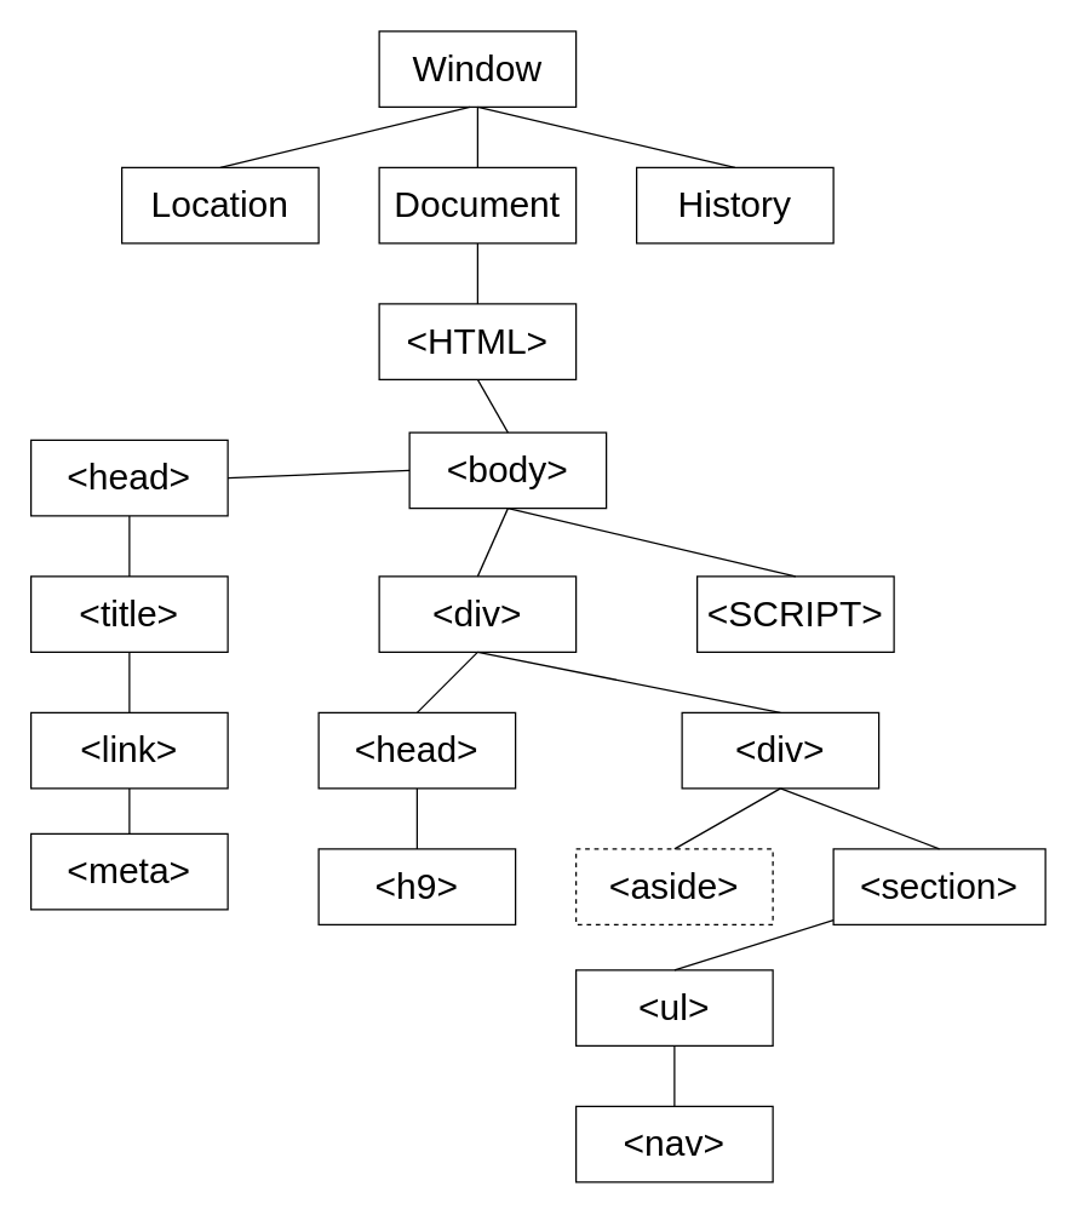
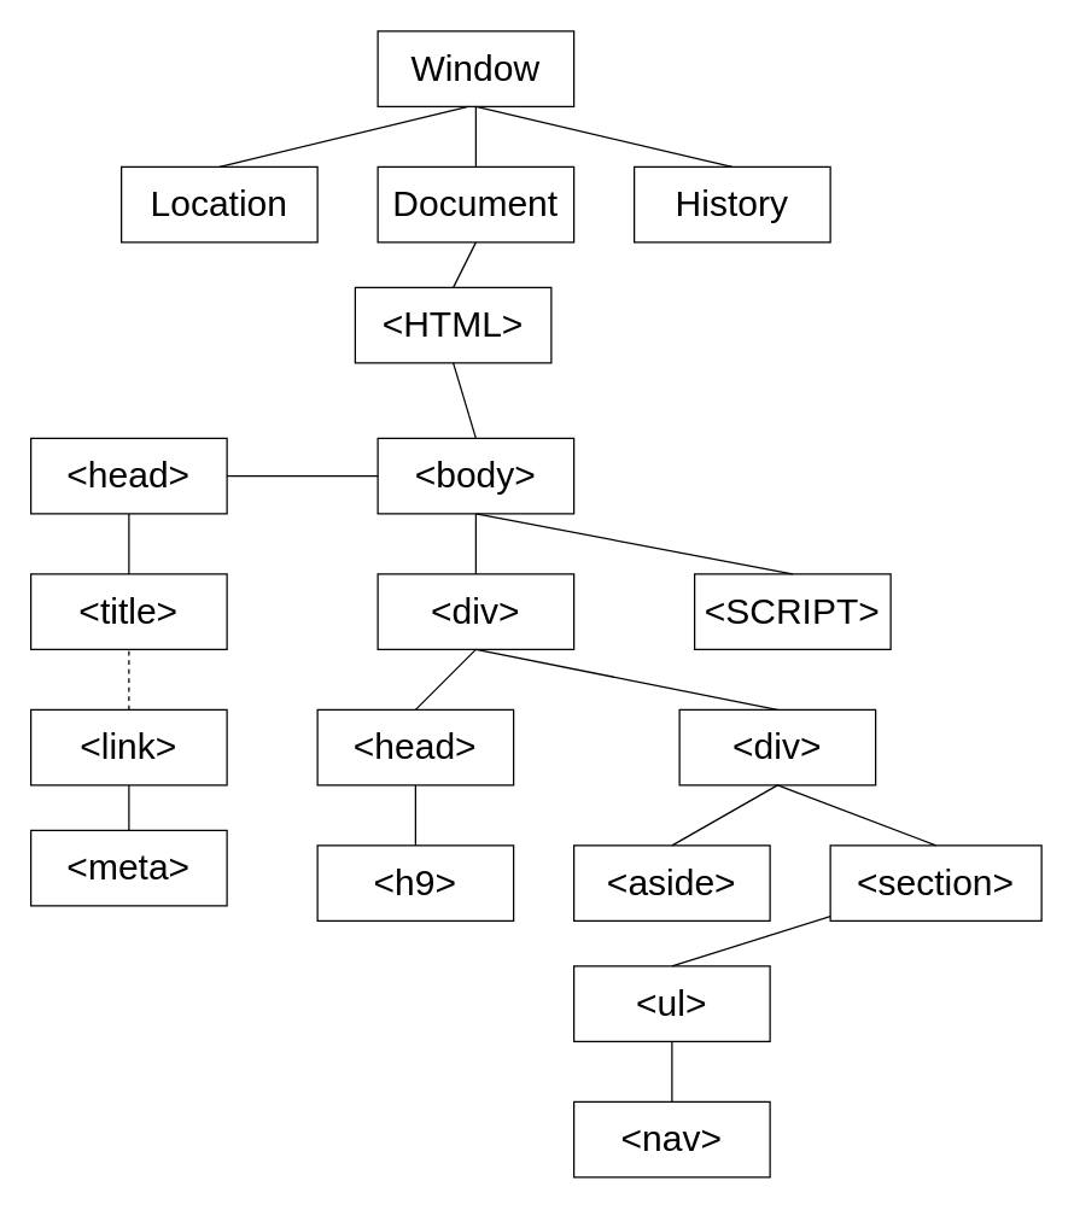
  <mxCell id="0" />
  <mxCell id="1" parent="0" />
  <mxCell id="2" value="&lt;font style=&quot;font-size: 24px&quot;&gt;Window&lt;/font&gt;" style="rounded=0;whiteSpace=wrap;html=1;" vertex="1" parent="1"><mxGeometry x="250" y="20" width="130" height="50" as="geometry" /></mxCell>
  <mxCell id="3" value="&lt;font style=&quot;font-size: 24px&quot;&gt;Location&lt;/font&gt;" style="rounded=0;whiteSpace=wrap;html=1;" vertex="1" parent="1"><mxGeometry x="80" y="110" width="130" height="50" as="geometry" /></mxCell>
  <mxCell id="4" value="&lt;font style=&quot;font-size: 24px&quot;&gt;Document&lt;/font&gt;" style="rounded=0;whiteSpace=wrap;html=1;" vertex="1" parent="1"><mxGeometry x="250" y="110" width="130" height="50" as="geometry" /></mxCell>
  <mxCell id="5" value="&lt;font style=&quot;font-size: 24px&quot;&gt;History&lt;/font&gt;" style="rounded=0;whiteSpace=wrap;html=1;" vertex="1" parent="1"><mxGeometry x="420" y="110" width="130" height="50" as="geometry" /></mxCell>
- <mxCell id="6" value="&lt;font style=&quot;font-size: 24px&quot;&gt;&amp;lt;HTML&amp;gt;&lt;/font&gt;" style="rounded=0;whiteSpace=wrap;html=1;" vertex="1" parent="1"><mxGeometry x="250" y="200" width="130" height="50" as="geometry" /></mxCell>
- <mxCell id="7" value="&lt;span style=&quot;font-size: 24px&quot;&gt;&amp;lt;body&amp;gt;&lt;/span&gt;" style="rounded=0;whiteSpace=wrap;html=1;" vertex="1" parent="1"><mxGeometry x="270" y="285" width="130" height="50" as="geometry" /></mxCell>
+ <mxCell id="6" value="&lt;font style=&quot;font-size: 24px&quot;&gt;&amp;lt;HTML&amp;gt;&lt;/font&gt;" style="rounded=0;whiteSpace=wrap;html=1;" vertex="1" parent="1"><mxGeometry x="235" y="190" width="130" height="50" as="geometry" /></mxCell>
+ <mxCell id="7" value="&lt;span style=&quot;font-size: 24px&quot;&gt;&amp;lt;body&amp;gt;&lt;/span&gt;" style="rounded=0;whiteSpace=wrap;html=1;" vertex="1" parent="1"><mxGeometry x="250" y="290" width="130" height="50" as="geometry" /></mxCell>
  <mxCell id="8" value="&lt;font style=&quot;font-size: 24px&quot;&gt;&amp;lt;head&amp;gt;&lt;/font&gt;" style="rounded=0;whiteSpace=wrap;html=1;" vertex="1" parent="1"><mxGeometry x="20" y="290" width="130" height="50" as="geometry" /></mxCell>
  <mxCell id="9" value="" style="endArrow=none;html=1;exitX=0.5;exitY=1;exitDx=0;exitDy=0;entryX=0.5;entryY=0;entryDx=0;entryDy=0;" edge="1" parent="1" source="2" target="4"><mxGeometry width="50" height="50" relative="1" as="geometry"><mxPoint x="330" y="240" as="sourcePoint" /><mxPoint x="400" y="160" as="targetPoint" /></mxGeometry></mxCell>
  <mxCell id="10" value="" style="endArrow=none;html=1;exitX=0.5;exitY=0;exitDx=0;exitDy=0;" edge="1" parent="1" source="5"><mxGeometry width="50" height="50" relative="1" as="geometry"><mxPoint x="330" y="240" as="sourcePoint" /><mxPoint x="315" y="70" as="targetPoint" /></mxGeometry></mxCell>
  <mxCell id="11" value="" style="endArrow=none;html=1;exitX=0.5;exitY=0;exitDx=0;exitDy=0;" edge="1" parent="1" source="3"><mxGeometry width="50" height="50" relative="1" as="geometry"><mxPoint x="260" y="120" as="sourcePoint" /><mxPoint x="310" y="70" as="targetPoint" /></mxGeometry></mxCell>
  <mxCell id="12" value="" style="endArrow=none;html=1;entryX=0.5;entryY=1;entryDx=0;entryDy=0;exitX=0.5;exitY=0;exitDx=0;exitDy=0;" edge="1" parent="1" source="6" target="4"><mxGeometry width="50" height="50" relative="1" as="geometry"><mxPoint x="330" y="240" as="sourcePoint" /><mxPoint x="380" y="190" as="targetPoint" /></mxGeometry></mxCell>
  <mxCell id="13" value="" style="endArrow=none;html=1;entryX=0.5;entryY=1;entryDx=0;entryDy=0;exitX=0.5;exitY=0;exitDx=0;exitDy=0;" edge="1" parent="1" source="7" target="6"><mxGeometry width="50" height="50" relative="1" as="geometry"><mxPoint x="315" y="280" as="sourcePoint" /><mxPoint x="380" y="190" as="targetPoint" /></mxGeometry></mxCell>
  <mxCell id="14" value="" style="endArrow=none;html=1;entryX=0;entryY=0.5;entryDx=0;entryDy=0;exitX=1;exitY=0.5;exitDx=0;exitDy=0;" edge="1" parent="1" source="8" target="7"><mxGeometry width="50" height="50" relative="1" as="geometry"><mxPoint x="330" y="240" as="sourcePoint" /><mxPoint x="380" y="190" as="targetPoint" /></mxGeometry></mxCell>
  <mxCell id="15" value="&lt;font style=&quot;font-size: 24px&quot;&gt;&amp;lt;title&amp;gt;&lt;/font&gt;" style="rounded=0;whiteSpace=wrap;html=1;" vertex="1" parent="1"><mxGeometry x="20" y="380" width="130" height="50" as="geometry" /></mxCell>
  <mxCell id="16" value="" style="endArrow=none;html=1;entryX=0.5;entryY=1;entryDx=0;entryDy=0;exitX=0.5;exitY=0;exitDx=0;exitDy=0;" edge="1" parent="1" source="15" target="8"><mxGeometry width="50" height="50" relative="1" as="geometry"><mxPoint x="330" y="440" as="sourcePoint" /><mxPoint x="380" y="390" as="targetPoint" /></mxGeometry></mxCell>
  <mxCell id="17" value="&lt;font style=&quot;font-size: 24px&quot;&gt;&amp;lt;link&amp;gt;&lt;/font&gt;" style="rounded=0;whiteSpace=wrap;html=1;" vertex="1" parent="1"><mxGeometry x="20" y="470" width="130" height="50" as="geometry" /></mxCell>
  <mxCell id="18" value="&lt;font style=&quot;font-size: 24px&quot;&gt;&amp;lt;meta&amp;gt;&lt;/font&gt;" style="rounded=0;whiteSpace=wrap;html=1;" vertex="1" parent="1"><mxGeometry x="20" y="550" width="130" height="50" as="geometry" /></mxCell>
- <mxCell id="19" value="" style="endArrow=none;html=1;exitX=0.5;exitY=0;exitDx=0;exitDy=0;entryX=0.5;entryY=1;entryDx=0;entryDy=0;" edge="1" parent="1" source="17" target="15"><mxGeometry width="50" height="50" relative="1" as="geometry"><mxPoint x="144.5" y="460" as="sourcePoint" /><mxPoint x="150" y="440" as="targetPoint" /></mxGeometry></mxCell>
+ <mxCell id="19" value="" style="endArrow=none;html=1;exitX=0.5;exitY=0;exitDx=0;exitDy=0;entryX=0.5;entryY=1;entryDx=0;entryDy=0;dashed=1;" edge="1" parent="1" source="17" target="15"><mxGeometry width="50" height="50" relative="1" as="geometry"><mxPoint x="144.5" y="460" as="sourcePoint" /><mxPoint x="150" y="440" as="targetPoint" /></mxGeometry></mxCell>
  <mxCell id="20" value="" style="endArrow=none;html=1;entryX=0.5;entryY=0;entryDx=0;entryDy=0;exitX=0.5;exitY=1;exitDx=0;exitDy=0;" edge="1" parent="1" source="17" target="18"><mxGeometry width="50" height="50" relative="1" as="geometry"><mxPoint x="165" y="400" as="sourcePoint" /><mxPoint x="165" y="360" as="targetPoint" /></mxGeometry></mxCell>
  <mxCell id="21" value="&lt;span style=&quot;font-size: 24px&quot;&gt;&amp;lt;div&amp;gt;&lt;/span&gt;" style="rounded=0;whiteSpace=wrap;html=1;" vertex="1" parent="1"><mxGeometry x="250" y="380" width="130" height="50" as="geometry" /></mxCell>
  <mxCell id="22" value="&lt;span style=&quot;font-size: 24px&quot;&gt;&amp;lt;SCRIPT&amp;gt;&lt;/span&gt;" style="rounded=0;whiteSpace=wrap;html=1;" vertex="1" parent="1"><mxGeometry x="460" y="380" width="130" height="50" as="geometry" /></mxCell>
  <mxCell id="23" value="" style="endArrow=none;html=1;entryX=0.5;entryY=1;entryDx=0;entryDy=0;exitX=0.5;exitY=0;exitDx=0;exitDy=0;" edge="1" parent="1" source="21" target="7"><mxGeometry width="50" height="50" relative="1" as="geometry"><mxPoint x="330" y="440" as="sourcePoint" /><mxPoint x="380" y="390" as="targetPoint" /></mxGeometry></mxCell>
  <mxCell id="24" value="" style="endArrow=none;html=1;entryX=0.5;entryY=0;entryDx=0;entryDy=0;exitX=0.5;exitY=1;exitDx=0;exitDy=0;" edge="1" parent="1" source="7" target="22"><mxGeometry width="50" height="50" relative="1" as="geometry"><mxPoint x="325" y="390" as="sourcePoint" /><mxPoint x="325" y="350" as="targetPoint" /></mxGeometry></mxCell>
  <mxCell id="25" value="" style="endArrow=none;html=1;entryX=0.5;entryY=0;entryDx=0;entryDy=0;exitX=0.5;exitY=1;exitDx=0;exitDy=0;" edge="1" parent="1" source="21" target="26"><mxGeometry width="50" height="50" relative="1" as="geometry"><mxPoint x="325" y="390" as="sourcePoint" /><mxPoint x="315" y="470" as="targetPoint" /></mxGeometry></mxCell>
  <mxCell id="26" value="&lt;span style=&quot;font-size: 24px&quot;&gt;&amp;lt;head&amp;gt;&lt;/span&gt;" style="rounded=0;whiteSpace=wrap;html=1;" vertex="1" parent="1"><mxGeometry x="210" y="470" width="130" height="50" as="geometry" /></mxCell>
  <mxCell id="27" value="&lt;span style=&quot;font-size: 24px&quot;&gt;&amp;lt;div&amp;gt;&lt;/span&gt;" style="rounded=0;whiteSpace=wrap;html=1;" vertex="1" parent="1"><mxGeometry x="450" y="470" width="130" height="50" as="geometry" /></mxCell>
  <mxCell id="28" value="" style="endArrow=none;html=1;entryX=0.5;entryY=0;entryDx=0;entryDy=0;exitX=0.5;exitY=1;exitDx=0;exitDy=0;" edge="1" parent="1" source="21" target="27"><mxGeometry width="50" height="50" relative="1" as="geometry"><mxPoint x="325" y="440" as="sourcePoint" /><mxPoint x="285" y="480" as="targetPoint" /></mxGeometry></mxCell>
  <mxCell id="29" value="&lt;span style=&quot;font-size: 24px&quot;&gt;&amp;lt;h9&amp;gt;&lt;/span&gt;" style="rounded=0;whiteSpace=wrap;html=1;" vertex="1" parent="1"><mxGeometry x="210" y="560" width="130" height="50" as="geometry" /></mxCell>
  <mxCell id="30" value="" style="endArrow=none;html=1;entryX=0.5;entryY=1;entryDx=0;entryDy=0;exitX=0.5;exitY=0;exitDx=0;exitDy=0;" edge="1" parent="1" source="29" target="26"><mxGeometry width="50" height="50" relative="1" as="geometry"><mxPoint x="325" y="440" as="sourcePoint" /><mxPoint x="285" y="480" as="targetPoint" /></mxGeometry></mxCell>
- <mxCell id="31" value="&lt;span style=&quot;font-size: 24px&quot;&gt;&amp;lt;aside&amp;gt;&lt;/span&gt;" style="rounded=0;whiteSpace=wrap;html=1;dashed=1;" vertex="1" parent="1"><mxGeometry x="380" y="560" width="130" height="50" as="geometry" /></mxCell>
+ <mxCell id="31" value="&lt;span style=&quot;font-size: 24px&quot;&gt;&amp;lt;aside&amp;gt;&lt;/span&gt;" style="rounded=0;whiteSpace=wrap;html=1;" vertex="1" parent="1"><mxGeometry x="380" y="560" width="130" height="50" as="geometry" /></mxCell>
  <mxCell id="32" value="&lt;span style=&quot;font-size: 24px&quot;&gt;&amp;lt;section&amp;gt;&lt;/span&gt;" style="rounded=0;whiteSpace=wrap;html=1;" vertex="1" parent="1"><mxGeometry x="550" y="560" width="140" height="50" as="geometry" /></mxCell>
  <mxCell id="33" value="" style="endArrow=none;html=1;entryX=0.5;entryY=1;entryDx=0;entryDy=0;exitX=0.5;exitY=0;exitDx=0;exitDy=0;" edge="1" parent="1" source="31" target="27"><mxGeometry width="50" height="50" relative="1" as="geometry"><mxPoint x="330" y="640" as="sourcePoint" /><mxPoint x="380" y="590" as="targetPoint" /></mxGeometry></mxCell>
  <mxCell id="34" value="" style="endArrow=none;html=1;entryX=0.5;entryY=1;entryDx=0;entryDy=0;exitX=0.5;exitY=0;exitDx=0;exitDy=0;" edge="1" parent="1" source="32" target="27"><mxGeometry width="50" height="50" relative="1" as="geometry"><mxPoint x="330" y="640" as="sourcePoint" /><mxPoint x="380" y="590" as="targetPoint" /></mxGeometry></mxCell>
  <mxCell id="35" value="&lt;span style=&quot;font-size: 24px&quot;&gt;&amp;lt;ul&amp;gt;&lt;/span&gt;" style="rounded=0;whiteSpace=wrap;html=1;" vertex="1" parent="1"><mxGeometry x="380" y="640" width="130" height="50" as="geometry" /></mxCell>
  <mxCell id="36" value="" style="endArrow=none;html=1;exitX=0.5;exitY=0;exitDx=0;exitDy=0;" edge="1" parent="1" source="35" target="32"><mxGeometry width="50" height="50" relative="1" as="geometry"><mxPoint x="330" y="650" as="sourcePoint" /><mxPoint x="380" y="600" as="targetPoint" /></mxGeometry></mxCell>
  <mxCell id="37" value="&lt;span style=&quot;font-size: 24px&quot;&gt;&amp;lt;nav&amp;gt;&lt;/span&gt;" style="rounded=0;whiteSpace=wrap;html=1;" vertex="1" parent="1"><mxGeometry x="380" y="730" width="130" height="50" as="geometry" /></mxCell>
  <mxCell id="38" value="" style="endArrow=none;html=1;entryX=0.5;entryY=1;entryDx=0;entryDy=0;exitX=0.5;exitY=0;exitDx=0;exitDy=0;" edge="1" parent="1" source="37" target="35"><mxGeometry width="50" height="50" relative="1" as="geometry"><mxPoint x="330" y="650" as="sourcePoint" /><mxPoint x="380" y="600" as="targetPoint" /></mxGeometry></mxCell>
